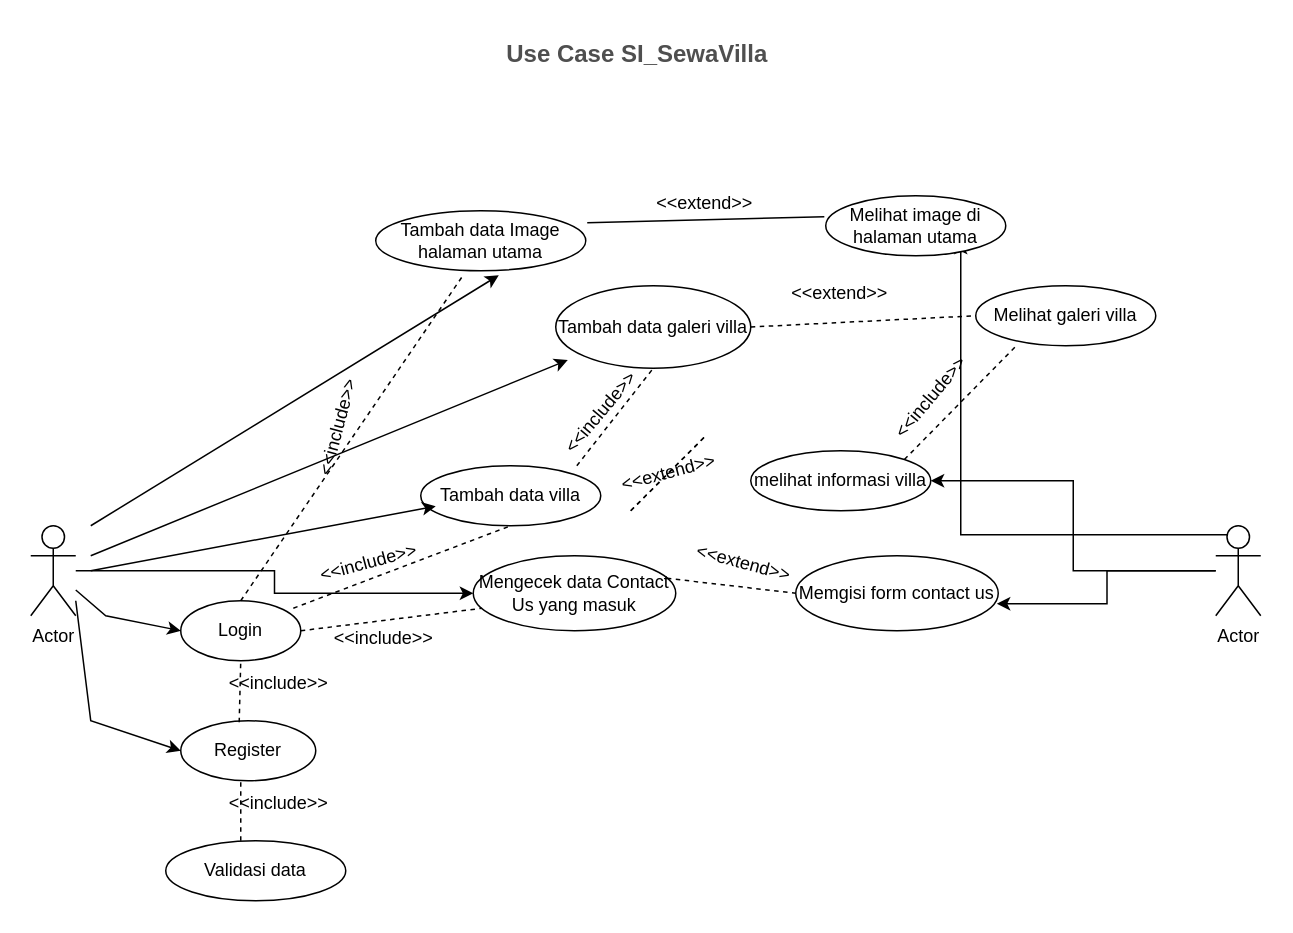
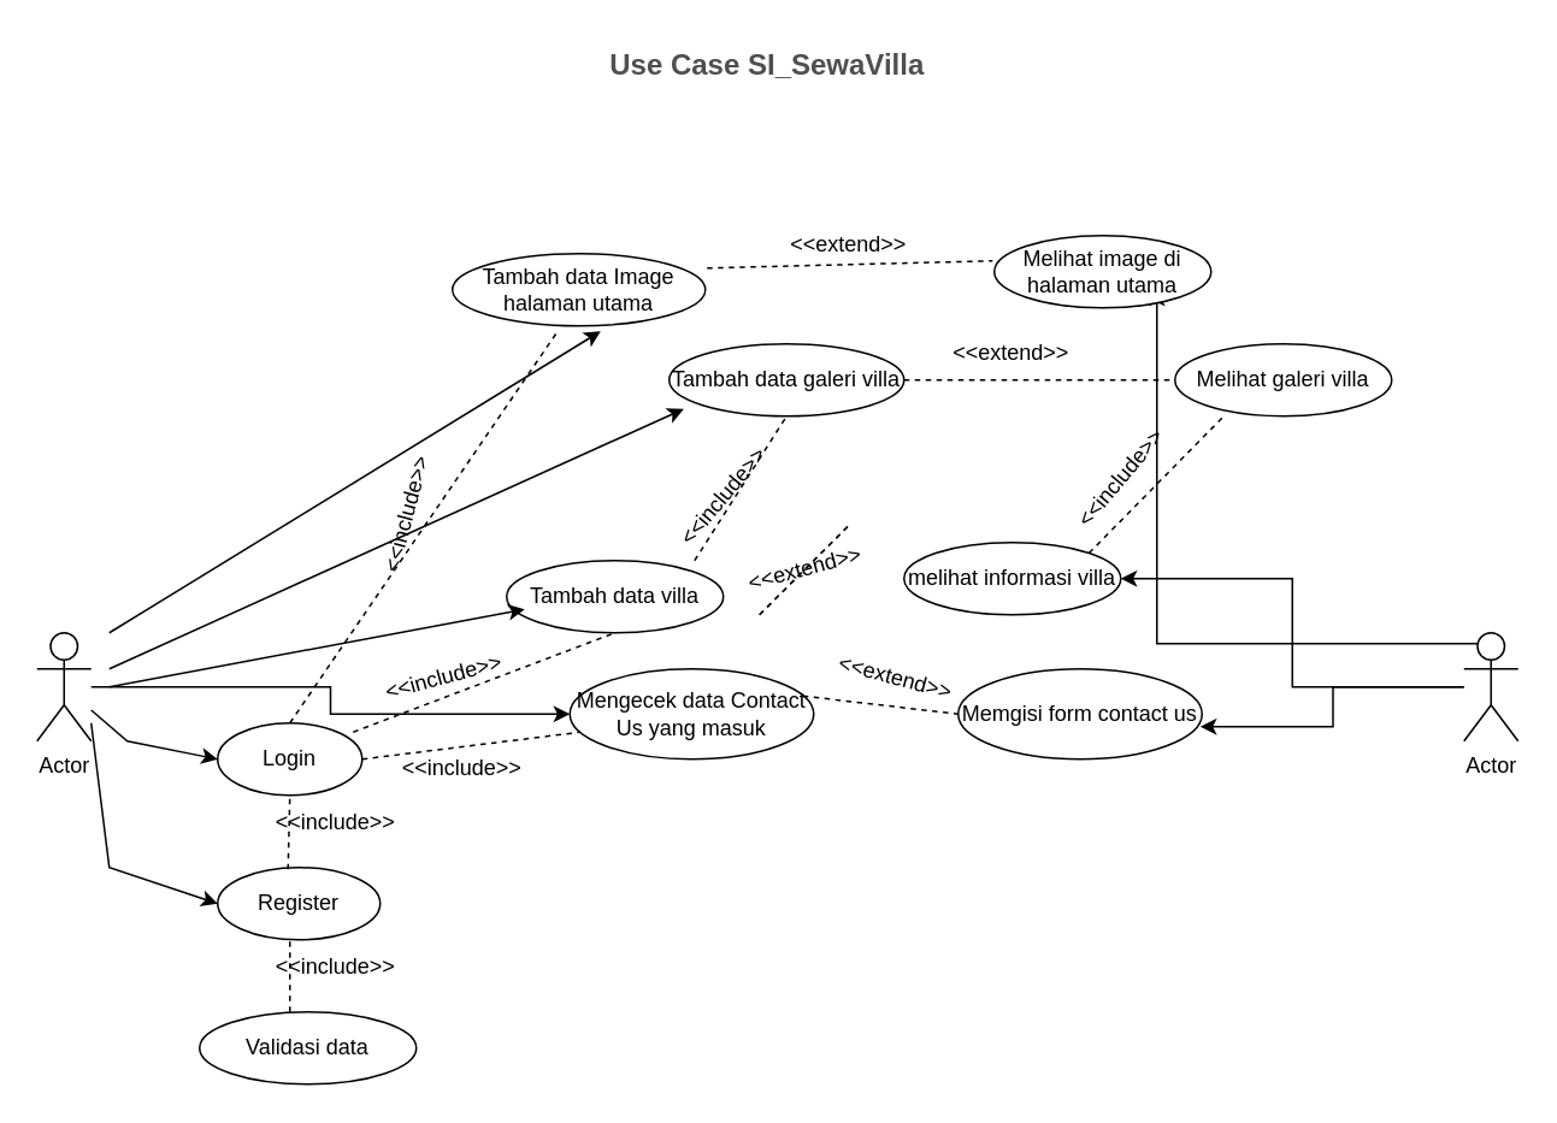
  <mxCell id="0" />
  <mxCell id="1" parent="0" />
  <mxCell id="2" style="edgeStyle=orthogonalEdgeStyle;rounded=0;orthogonalLoop=1;jettySize=auto;html=1;entryX=0;entryY=0.5;entryDx=0;entryDy=0;" parent="1" source="3" target="25" edge="1"><mxGeometry relative="1" as="geometry" /></mxCell>
  <mxCell id="3" value="Actor" style="shape=umlActor;verticalLabelPosition=bottom;verticalAlign=top;html=1;outlineConnect=0;" parent="1" vertex="1"><mxGeometry x="20" y="350" width="30" height="60" as="geometry" /></mxCell>
  <mxCell id="4" style="edgeStyle=orthogonalEdgeStyle;rounded=0;orthogonalLoop=1;jettySize=auto;html=1;entryX=0.993;entryY=0.64;entryDx=0;entryDy=0;entryPerimeter=0;" parent="1" source="7" target="28" edge="1"><mxGeometry relative="1" as="geometry"><mxPoint x="660" y="380" as="targetPoint" /></mxGeometry></mxCell>
  <mxCell id="5" style="edgeStyle=orthogonalEdgeStyle;rounded=0;orthogonalLoop=1;jettySize=auto;html=1;exitX=0.25;exitY=0.1;exitDx=0;exitDy=0;exitPerimeter=0;entryX=0.75;entryY=0.75;entryDx=0;entryDy=0;entryPerimeter=0;" parent="1" source="7" target="31" edge="1"><mxGeometry relative="1" as="geometry" /></mxCell>
  <mxCell id="6" style="edgeStyle=orthogonalEdgeStyle;rounded=0;orthogonalLoop=1;jettySize=auto;html=1;entryX=1;entryY=0.5;entryDx=0;entryDy=0;" parent="1" source="7" target="34" edge="1"><mxGeometry relative="1" as="geometry" /></mxCell>
  <mxCell id="7" value="Actor" style="shape=umlActor;verticalLabelPosition=bottom;verticalAlign=top;html=1;outlineConnect=0;" parent="1" vertex="1"><mxGeometry x="810" y="350" width="30" height="60" as="geometry" /></mxCell>
  <mxCell id="8" value="Login" style="ellipse;whiteSpace=wrap;html=1;" parent="1" vertex="1"><mxGeometry x="120" y="400" width="80" height="40" as="geometry" /></mxCell>
  <mxCell id="9" value="Register" style="ellipse;whiteSpace=wrap;html=1;" parent="1" vertex="1"><mxGeometry x="120" y="480" width="90" height="40" as="geometry" /></mxCell>
  <mxCell id="10" value="Validasi data" style="ellipse;whiteSpace=wrap;html=1;" parent="1" vertex="1"><mxGeometry x="110" y="560" width="120" height="40" as="geometry" /></mxCell>
  <mxCell id="11" value="" style="endArrow=classic;html=1;rounded=0;" parent="1" source="3" edge="1"><mxGeometry width="50" height="50" relative="1" as="geometry"><mxPoint x="290" y="450" as="sourcePoint" /><mxPoint x="120" y="420" as="targetPoint" /><Array as="points"><mxPoint x="70" y="410" /></Array></mxGeometry></mxCell>
  <mxCell id="12" value="" style="endArrow=classic;html=1;rounded=0;" parent="1" edge="1"><mxGeometry width="50" height="50" relative="1" as="geometry"><mxPoint x="50" y="400" as="sourcePoint" /><mxPoint x="120" y="500" as="targetPoint" /><Array as="points"><mxPoint x="60" y="480" /></Array></mxGeometry></mxCell>
  <mxCell id="13" value="Tambah data Image halaman utama" style="ellipse;whiteSpace=wrap;html=1;" parent="1" vertex="1"><mxGeometry x="250" y="140" width="140" height="40" as="geometry" /></mxCell>
  <mxCell id="14" value="Tambah data villa" style="ellipse;whiteSpace=wrap;html=1;" parent="1" vertex="1"><mxGeometry x="280" y="310" width="120" height="40" as="geometry" /></mxCell>
- <mxCell id="15" value="Tambah data galeri villa" style="ellipse;whiteSpace=wrap;html=1;" parent="1" vertex="1"><mxGeometry x="370" y="190" width="130" height="55" as="geometry" /></mxCell>
+ <mxCell id="15" value="Tambah data galeri villa" style="ellipse;whiteSpace=wrap;html=1;" parent="1" vertex="1"><mxGeometry x="370" y="190" width="130" height="40" as="geometry" /></mxCell>
  <mxCell id="16" value="" style="endArrow=none;dashed=1;html=1;rounded=0;exitX=0.938;exitY=0.125;exitDx=0;exitDy=0;exitPerimeter=0;entryX=0.5;entryY=1;entryDx=0;entryDy=0;" parent="1" source="8" target="14" edge="1"><mxGeometry width="50" height="50" relative="1" as="geometry"><mxPoint x="380" y="440" as="sourcePoint" /><mxPoint x="430" y="390" as="targetPoint" /></mxGeometry></mxCell>
  <mxCell id="17" value="&amp;lt;&amp;lt;include&amp;gt;&amp;gt;" style="text;html=1;align=center;verticalAlign=middle;resizable=0;points=[];autosize=1;strokeColor=none;fillColor=none;rotation=-15;" parent="1" vertex="1"><mxGeometry x="200" y="360" width="90" height="30" as="geometry" /></mxCell>
  <mxCell id="18" value="" style="endArrow=none;dashed=1;html=1;rounded=0;exitX=0.5;exitY=0;exitDx=0;exitDy=0;entryX=0.421;entryY=1.05;entryDx=0;entryDy=0;entryPerimeter=0;" parent="1" source="8" target="13" edge="1"><mxGeometry width="50" height="50" relative="1" as="geometry"><mxPoint x="120" y="335" as="sourcePoint" /><mxPoint x="265" y="280" as="targetPoint" /></mxGeometry></mxCell>
  <mxCell id="19" value="&amp;lt;&amp;lt;include&amp;gt;&amp;gt;" style="text;html=1;align=center;verticalAlign=middle;resizable=0;points=[];autosize=1;strokeColor=none;fillColor=none;rotation=-75;" parent="1" vertex="1"><mxGeometry x="180" y="270" width="90" height="30" as="geometry" /></mxCell>
  <mxCell id="20" value="" style="endArrow=none;dashed=1;html=1;rounded=0;entryX=0.5;entryY=1;entryDx=0;entryDy=0;exitX=0.867;exitY=0;exitDx=0;exitDy=0;exitPerimeter=0;" parent="1" source="14" target="15" edge="1"><mxGeometry width="50" height="50" relative="1" as="geometry"><mxPoint x="380" y="440" as="sourcePoint" /><mxPoint x="430" y="390" as="targetPoint" /></mxGeometry></mxCell>
  <mxCell id="21" value="&amp;lt;&amp;lt;include&amp;gt;&amp;gt;" style="text;html=1;align=center;verticalAlign=middle;resizable=0;points=[];autosize=1;strokeColor=none;fillColor=none;rotation=-50;" parent="1" vertex="1"><mxGeometry x="355" y="260" width="90" height="30" as="geometry" /></mxCell>
  <mxCell id="22" value="" style="endArrow=classic;html=1;rounded=0;entryX=0.083;entryY=0.675;entryDx=0;entryDy=0;entryPerimeter=0;" parent="1" target="14" edge="1"><mxGeometry width="50" height="50" relative="1" as="geometry"><mxPoint x="60" y="380" as="sourcePoint" /><mxPoint x="430" y="390" as="targetPoint" /></mxGeometry></mxCell>
  <mxCell id="23" value="" style="endArrow=classic;html=1;rounded=0;entryX=0.062;entryY=0.9;entryDx=0;entryDy=0;entryPerimeter=0;" parent="1" target="15" edge="1"><mxGeometry width="50" height="50" relative="1" as="geometry"><mxPoint x="60" y="370" as="sourcePoint" /><mxPoint x="300" y="347" as="targetPoint" /></mxGeometry></mxCell>
  <mxCell id="24" value="" style="endArrow=classic;html=1;rounded=0;entryX=0.586;entryY=1.075;entryDx=0;entryDy=0;entryPerimeter=0;" parent="1" target="13" edge="1"><mxGeometry width="50" height="50" relative="1" as="geometry"><mxPoint x="60" y="350" as="sourcePoint" /><mxPoint x="418" y="206" as="targetPoint" /></mxGeometry></mxCell>
  <mxCell id="25" value="Mengecek data Contact Us yang masuk" style="ellipse;whiteSpace=wrap;html=1;" parent="1" vertex="1"><mxGeometry x="315" y="370" width="135" height="50" as="geometry" /></mxCell>
  <mxCell id="26" value="" style="endArrow=none;dashed=1;html=1;rounded=0;exitX=1;exitY=0.5;exitDx=0;exitDy=0;entryX=0.044;entryY=0.7;entryDx=0;entryDy=0;entryPerimeter=0;" parent="1" source="8" target="25" edge="1"><mxGeometry width="50" height="50" relative="1" as="geometry"><mxPoint x="205" y="415" as="sourcePoint" /><mxPoint x="350" y="360" as="targetPoint" /></mxGeometry></mxCell>
  <mxCell id="27" value="&amp;lt;&amp;lt;include&amp;gt;&amp;gt;" style="text;html=1;align=center;verticalAlign=middle;resizable=0;points=[];autosize=1;strokeColor=none;fillColor=none;rotation=0;" parent="1" vertex="1"><mxGeometry x="210" y="410" width="90" height="30" as="geometry" /></mxCell>
  <mxCell id="28" value="Memgisi form contact us" style="ellipse;whiteSpace=wrap;html=1;" parent="1" vertex="1"><mxGeometry x="530" y="370" width="135" height="50" as="geometry" /></mxCell>
  <mxCell id="29" value="" style="endArrow=none;dashed=1;html=1;rounded=0;entryX=0;entryY=0.5;entryDx=0;entryDy=0;exitX=0.956;exitY=0.3;exitDx=0;exitDy=0;exitPerimeter=0;" parent="1" source="25" target="28" edge="1"><mxGeometry width="50" height="50" relative="1" as="geometry"><mxPoint x="394" y="320" as="sourcePoint" /><mxPoint x="475" y="210" as="targetPoint" /></mxGeometry></mxCell>
  <mxCell id="30" value="&amp;lt;&amp;lt;extend&amp;gt;&amp;gt;" style="text;html=1;align=center;verticalAlign=middle;resizable=0;points=[];autosize=1;strokeColor=none;fillColor=none;rotation=15;" parent="1" vertex="1"><mxGeometry x="450" y="360" width="90" height="30" as="geometry" /></mxCell>
  <mxCell id="31" value="Melihat image di halaman utama" style="ellipse;whiteSpace=wrap;html=1;" parent="1" vertex="1"><mxGeometry x="550" width="120" height="40" as="geometry" y="130" /></mxCell>
  <mxCell id="32" value="&amp;lt;&amp;lt;extend&amp;gt;&amp;gt;" style="text;html=1;align=center;verticalAlign=middle;resizable=0;points=[];autosize=1;strokeColor=none;fillColor=none;rotation=0;" parent="1" vertex="1"><mxGeometry x="424" y="120" width="90" height="30" as="geometry" /></mxCell>
- <mxCell id="33" value="" style="endArrow=none;dashed=0;html=1;rounded=0;entryX=-0.008;entryY=0.35;entryDx=0;entryDy=0;exitX=1.007;exitY=0.2;exitDx=0;exitDy=0;exitPerimeter=0;entryPerimeter=0;" parent="1" source="13" target="31" edge="1"><mxGeometry width="50" height="50" relative="1" as="geometry"><mxPoint x="454" y="395" as="sourcePoint" /><mxPoint x="540" y="405" as="targetPoint" /></mxGeometry></mxCell>
+ <mxCell id="33" value="" style="endArrow=none;dashed=1;html=1;rounded=0;entryX=-0.008;entryY=0.35;entryDx=0;entryDy=0;exitX=1.007;exitY=0.2;exitDx=0;exitDy=0;exitPerimeter=0;entryPerimeter=0;" parent="1" source="13" target="31" edge="1"><mxGeometry width="50" height="50" relative="1" as="geometry"><mxPoint x="454" y="395" as="sourcePoint" /><mxPoint x="540" y="405" as="targetPoint" /></mxGeometry></mxCell>
  <mxCell id="34" value="melihat informasi villa" style="ellipse;whiteSpace=wrap;html=1;" parent="1" vertex="1"><mxGeometry x="500" y="300" width="120" height="40" as="geometry" /></mxCell>
  <mxCell id="35" value="&amp;lt;&amp;lt;extend&amp;gt;&amp;gt;" style="text;html=1;align=center;verticalAlign=middle;resizable=0;points=[];autosize=1;strokeColor=none;fillColor=none;rotation=-15;" parent="1" vertex="1"><mxGeometry x="400" y="300" width="90" height="30" as="geometry" /></mxCell>
  <mxCell id="36" value="Melihat galeri villa" style="ellipse;whiteSpace=wrap;html=1;" parent="1" vertex="1"><mxGeometry x="650" y="190" width="120" height="40" as="geometry" /></mxCell>
  <mxCell id="37" value="" style="endArrow=none;dashed=1;html=1;rounded=0;entryX=0;entryY=0.5;entryDx=0;entryDy=0;exitX=1;exitY=0.5;exitDx=0;exitDy=0;" parent="1" source="15" target="36" edge="1"><mxGeometry width="50" height="50" relative="1" as="geometry"><mxPoint x="414" y="349" as="sourcePoint" /><mxPoint x="510" y="330" as="targetPoint" /></mxGeometry></mxCell>
  <mxCell id="38" value="&amp;lt;&amp;lt;extend&amp;gt;&amp;gt;" style="text;html=1;align=center;verticalAlign=middle;resizable=0;points=[];autosize=1;strokeColor=none;fillColor=none;rotation=0;" parent="1" vertex="1"><mxGeometry x="514" y="180" width="90" height="30" as="geometry" /></mxCell>
  <mxCell id="39" value="" style="endArrow=none;dashed=1;html=1;rounded=0;entryX=1;entryY=0;entryDx=0;entryDy=0;exitX=0.217;exitY=1.025;exitDx=0;exitDy=0;exitPerimeter=0;" parent="1" source="36" target="34" edge="1"><mxGeometry width="50" height="50" relative="1" as="geometry"><mxPoint x="414" y="349" as="sourcePoint" /><mxPoint x="510" y="330" as="targetPoint" /></mxGeometry></mxCell>
  <mxCell id="40" value="&amp;lt;&amp;lt;include&amp;gt;&amp;gt;" style="text;html=1;align=center;verticalAlign=middle;resizable=0;points=[];autosize=1;strokeColor=none;fillColor=none;rotation=-50;" parent="1" vertex="1"><mxGeometry x="575" y="250" width="90" height="30" as="geometry" /></mxCell>
  <mxCell id="41" value="" style="endArrow=none;dashed=1;html=1;rounded=0;" parent="1" edge="1"><mxGeometry width="50" height="50" relative="1" as="geometry"><mxPoint x="420" y="340" as="sourcePoint" /><mxPoint x="470" y="290" as="targetPoint" /></mxGeometry></mxCell>
  <mxCell id="42" value="" style="endArrow=none;dashed=1;html=1;rounded=0;" parent="1" edge="1"><mxGeometry width="50" height="50" relative="1" as="geometry"><mxPoint x="420" y="340" as="sourcePoint" /><mxPoint x="470" y="290" as="targetPoint" /></mxGeometry></mxCell>
  <mxCell id="43" value="" style="endArrow=none;dashed=1;html=1;rounded=0;entryX=0.5;entryY=1;entryDx=0;entryDy=0;exitX=0.433;exitY=0.025;exitDx=0;exitDy=0;exitPerimeter=0;" parent="1" source="9" target="8" edge="1"><mxGeometry width="50" height="50" relative="1" as="geometry"><mxPoint x="130" y="490" as="sourcePoint" /><mxPoint x="180" y="440" as="targetPoint" /></mxGeometry></mxCell>
  <mxCell id="44" value="" style="endArrow=none;dashed=1;html=1;rounded=0;" parent="1" edge="1"><mxGeometry width="50" height="50" relative="1" as="geometry"><mxPoint x="160" y="560" as="sourcePoint" /><mxPoint x="160" y="520" as="targetPoint" /><Array as="points"><mxPoint x="160" y="550" /></Array></mxGeometry></mxCell>
  <mxCell id="45" value="&amp;lt;&amp;lt;include&amp;gt;&amp;gt;" style="text;html=1;align=center;verticalAlign=middle;resizable=0;points=[];autosize=1;strokeColor=none;fillColor=none;rotation=0;" parent="1" vertex="1"><mxGeometry x="140" y="440" width="90" height="30" as="geometry" /></mxCell>
  <mxCell id="46" value="&amp;lt;&amp;lt;include&amp;gt;&amp;gt;" style="text;html=1;align=center;verticalAlign=middle;resizable=0;points=[];autosize=1;strokeColor=none;fillColor=none;rotation=0;" parent="1" vertex="1"><mxGeometry x="140" y="520" width="90" height="30" as="geometry" /></mxCell>
  <mxCell id="47" value="&lt;font color=&quot;#4f4f4f&quot; style=&quot;font-size: 16px;&quot;&gt;&lt;b&gt;Use Case SI_SewaVilla&lt;/b&gt;&lt;/font&gt;" style="text;html=1;align=center;verticalAlign=middle;resizable=0;points=[];autosize=1;strokeColor=none;fillColor=none;" parent="1" vertex="1"><mxGeometry x="324" y="20" width="200" height="30" as="geometry" /></mxCell>
